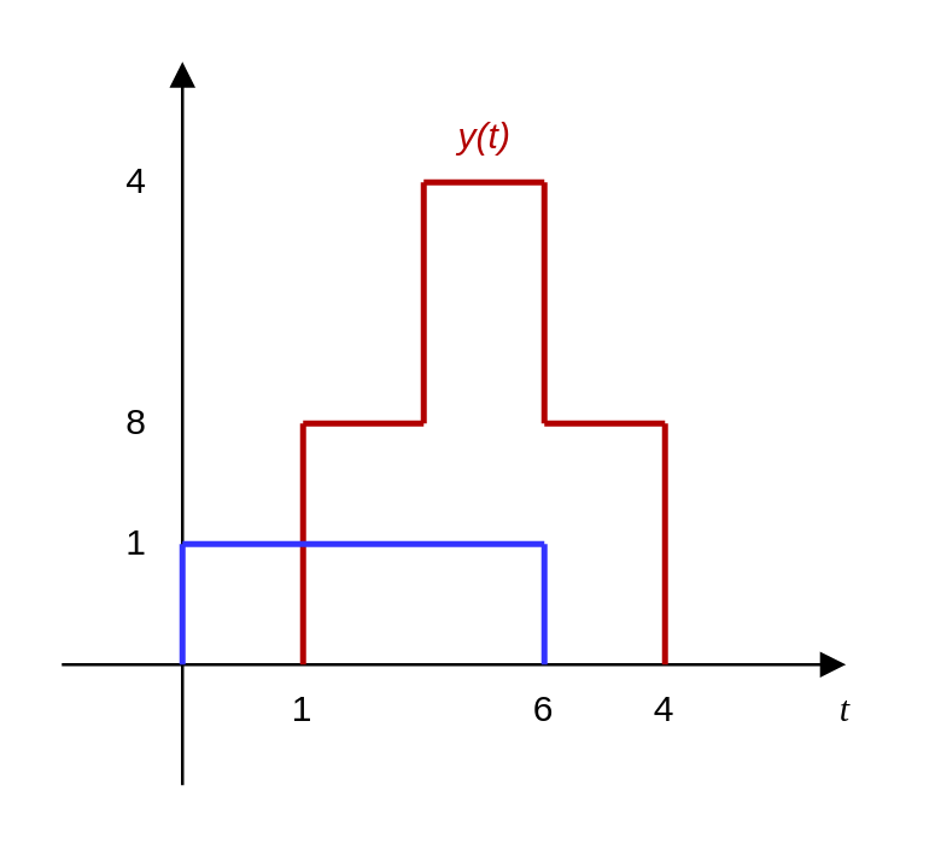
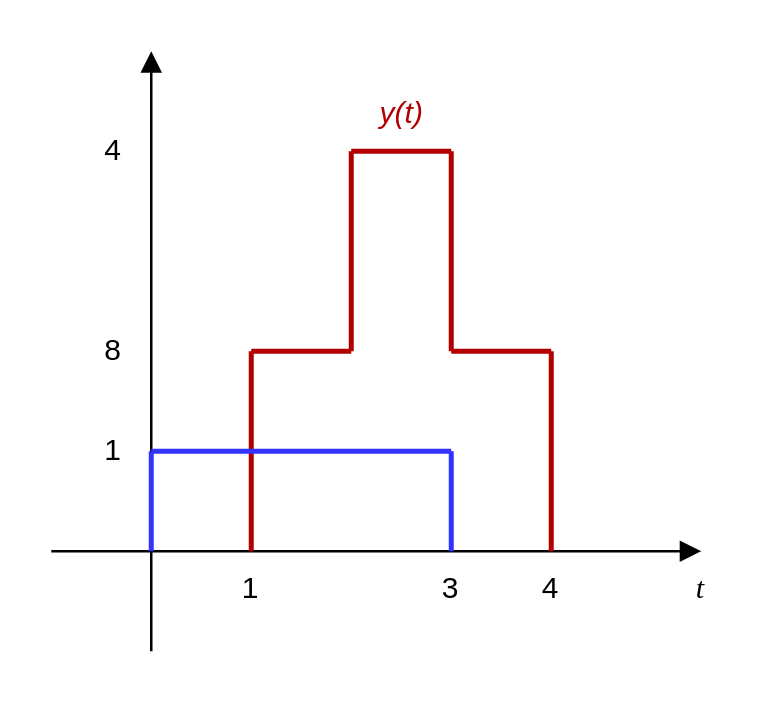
  <mxCell id="0" />
  <mxCell id="1" parent="0" />
  <mxCell id="2" value="" style="endArrow=block;html=1;rounded=0;endFill=1;" parent="1" edge="1"><mxGeometry width="50" height="50" relative="1" as="geometry"><mxPoint x="20" y="220" as="sourcePoint" /><mxPoint x="280" y="220" as="targetPoint" /></mxGeometry></mxCell>
  <mxCell id="3" value="&lt;font face=&quot;Times New Roman&quot;&gt;&lt;i&gt;t&lt;/i&gt;&lt;/font&gt;" style="text;html=1;strokeColor=none;fillColor=none;align=center;verticalAlign=middle;whiteSpace=wrap;rounded=0;" parent="1" vertex="1"><mxGeometry x="270" y="220" width="20" height="30" as="geometry" /></mxCell>
  <mxCell id="4" value="" style="endArrow=block;html=1;rounded=0;endFill=1;" parent="1" edge="1"><mxGeometry width="50" height="50" relative="1" as="geometry"><mxPoint x="60" y="260" as="sourcePoint" /><mxPoint x="60" y="20" as="targetPoint" /></mxGeometry></mxCell>
  <mxCell id="5" value="" style="endArrow=none;html=1;rounded=0;fillColor=#e51400;strokeColor=#B20000;strokeWidth=2;" parent="1" edge="1"><mxGeometry width="50" height="50" relative="1" as="geometry"><mxPoint x="100" y="220" as="sourcePoint" /><mxPoint x="100" y="140" as="targetPoint" /></mxGeometry></mxCell>
  <mxCell id="6" value="" style="endArrow=none;html=1;rounded=0;fillColor=#e51400;strokeColor=#B20000;strokeWidth=2;" parent="1" edge="1"><mxGeometry width="50" height="50" relative="1" as="geometry"><mxPoint x="100" y="140" as="sourcePoint" /><mxPoint x="140" y="140" as="targetPoint" /></mxGeometry></mxCell>
  <mxCell id="7" value="" style="endArrow=none;html=1;rounded=0;fillColor=#e51400;strokeColor=#B20000;strokeWidth=2;" parent="1" edge="1"><mxGeometry x="1" y="-58" width="50" height="50" relative="1" as="geometry"><mxPoint x="140" y="140" as="sourcePoint" /><mxPoint x="140" y="60" as="targetPoint" /><mxPoint x="-28" y="-50" as="offset" /></mxGeometry></mxCell>
  <mxCell id="8" value="" style="endArrow=none;html=1;rounded=0;fillColor=#e51400;strokeColor=#B20000;strokeWidth=2;" parent="1" edge="1"><mxGeometry width="50" height="50" relative="1" as="geometry"><mxPoint x="140" y="60" as="sourcePoint" /><mxPoint x="180" y="60" as="targetPoint" /></mxGeometry></mxCell>
  <mxCell id="9" value="" style="endArrow=none;html=1;rounded=0;fillColor=#e51400;strokeColor=#B20000;strokeWidth=2;" parent="1" edge="1"><mxGeometry x="1" y="-58" width="50" height="50" relative="1" as="geometry"><mxPoint x="180" y="140" as="sourcePoint" /><mxPoint x="180" y="60" as="targetPoint" /><mxPoint x="-28" y="-50" as="offset" /></mxGeometry></mxCell>
  <mxCell id="10" value="" style="endArrow=none;html=1;rounded=0;fillColor=#e51400;strokeColor=#B20000;strokeWidth=2;" parent="1" edge="1"><mxGeometry width="50" height="50" relative="1" as="geometry"><mxPoint x="180" y="140" as="sourcePoint" /><mxPoint x="220" y="140" as="targetPoint" /></mxGeometry></mxCell>
  <mxCell id="11" value="" style="endArrow=none;html=1;rounded=0;fillColor=#e51400;strokeColor=#B20000;strokeWidth=2;" parent="1" edge="1"><mxGeometry width="50" height="50" relative="1" as="geometry"><mxPoint x="220" y="220" as="sourcePoint" /><mxPoint x="220" y="140" as="targetPoint" /></mxGeometry></mxCell>
  <mxCell id="12" value="" style="endArrow=none;html=1;rounded=0;strokeWidth=2;strokeColor=#3333FF;" parent="1" edge="1"><mxGeometry width="50" height="50" relative="1" as="geometry"><mxPoint x="60" y="180" as="sourcePoint" /><mxPoint x="180" y="180" as="targetPoint" /></mxGeometry></mxCell>
  <mxCell id="13" value="" style="endArrow=none;html=1;rounded=0;strokeWidth=2;strokeColor=#3333FF;" parent="1" edge="1"><mxGeometry x="1" y="-58" width="50" height="50" relative="1" as="geometry"><mxPoint x="180" y="220" as="sourcePoint" /><mxPoint x="180" y="180" as="targetPoint" /><mxPoint x="-28" y="-50" as="offset" /></mxGeometry></mxCell>
  <mxCell id="14" value="" style="endArrow=none;html=1;rounded=0;strokeWidth=2;strokeColor=#3333FF;" parent="1" edge="1"><mxGeometry x="1" y="-58" width="50" height="50" relative="1" as="geometry"><mxPoint x="60" y="220" as="sourcePoint" /><mxPoint x="60" y="180" as="targetPoint" /><mxPoint x="-28" y="-50" as="offset" /></mxGeometry></mxCell>
  <mxCell id="15" value="&lt;i&gt;&lt;font color=&quot;#b20000&quot;&gt;y(t)&lt;/font&gt;&lt;/i&gt;" style="text;html=1;align=center;verticalAlign=middle;resizable=0;points=[];autosize=1;strokeColor=none;fillColor=none;" parent="1" vertex="1"><mxGeometry x="140" y="30" width="40" height="30" as="geometry" /></mxCell>
  <mxCell id="16" value="1" style="text;html=1;strokeColor=none;fillColor=none;align=center;verticalAlign=middle;whiteSpace=wrap;rounded=0;fontColor=#000000;" parent="1" vertex="1"><mxGeometry x="40" y="175" width="10" height="10" as="geometry" /></mxCell>
  <mxCell id="17" value="8" style="text;html=1;strokeColor=none;fillColor=none;align=center;verticalAlign=middle;whiteSpace=wrap;rounded=0;fontColor=#000000;" parent="1" vertex="1"><mxGeometry x="40" y="130" width="10" height="20" as="geometry" /></mxCell>
  <mxCell id="18" value="4" style="text;html=1;strokeColor=none;fillColor=none;align=center;verticalAlign=middle;whiteSpace=wrap;rounded=0;fontColor=#000000;" parent="1" vertex="1"><mxGeometry x="40" y="50" width="10" height="20" as="geometry" /></mxCell>
  <mxCell id="19" value="1" style="text;html=1;strokeColor=none;fillColor=none;align=center;verticalAlign=middle;whiteSpace=wrap;rounded=0;fontColor=#000000;" parent="1" vertex="1"><mxGeometry x="90" y="230" width="20" height="10" as="geometry" /></mxCell>
- <mxCell id="20" value="6" style="text;html=1;strokeColor=none;fillColor=none;align=center;verticalAlign=middle;whiteSpace=wrap;rounded=0;fontColor=#000000;" parent="1" vertex="1"><mxGeometry x="170" y="230" width="20" height="10" as="geometry" /></mxCell>
+ <mxCell id="20" value="3" style="text;html=1;strokeColor=none;fillColor=none;align=center;verticalAlign=middle;whiteSpace=wrap;rounded=0;fontColor=#000000;" parent="1" vertex="1"><mxGeometry x="170" y="230" width="20" height="10" as="geometry" /></mxCell>
  <mxCell id="21" value="4" style="text;html=1;strokeColor=none;fillColor=none;align=center;verticalAlign=middle;whiteSpace=wrap;rounded=0;fontColor=#000000;" parent="1" vertex="1"><mxGeometry x="210" y="230" width="20" height="10" as="geometry" /></mxCell>
